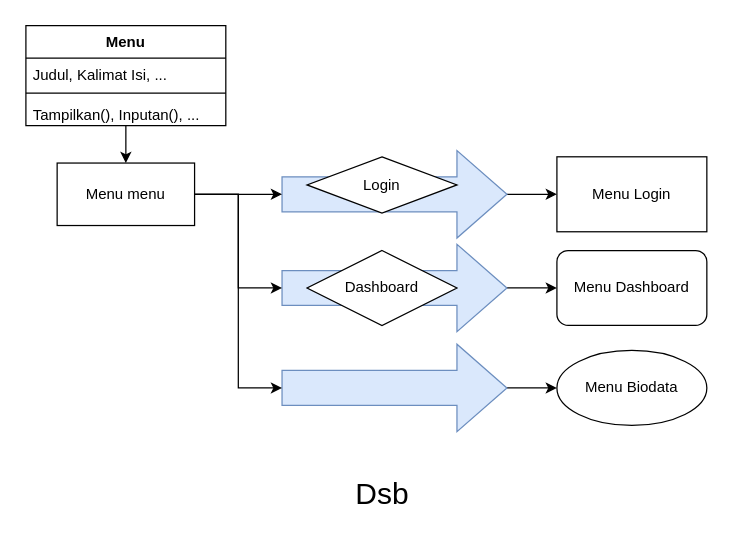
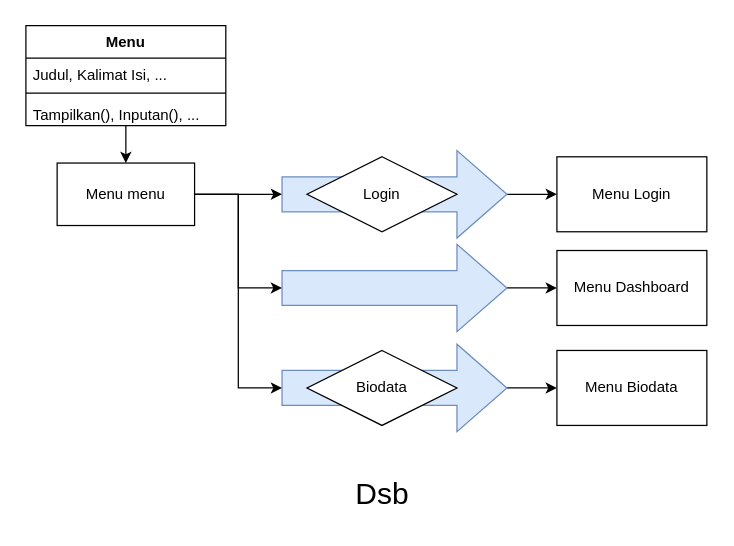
  <mxCell id="0" />
  <mxCell id="1" parent="0" />
  <mxCell id="2" value="" style="edgeStyle=orthogonalEdgeStyle;rounded=0;orthogonalLoop=1;jettySize=auto;html=1;" edge="1" parent="1" source="3" target="20"><mxGeometry relative="1" as="geometry" /></mxCell>
  <mxCell id="3" value="" style="html=1;shadow=0;dashed=0;align=center;verticalAlign=middle;shape=mxgraph.arrows2.arrow;dy=0.6;dx=40;notch=0;fillColor=#dae8fc;strokeColor=#6c8ebf;" vertex="1" parent="1"><mxGeometry x="225" y="120" width="180" height="70" as="geometry" /></mxCell>
  <mxCell id="4" value="" style="edgeStyle=orthogonalEdgeStyle;rounded=0;orthogonalLoop=1;jettySize=auto;html=1;" edge="1" parent="1" source="5" target="21"><mxGeometry relative="1" as="geometry" /></mxCell>
  <mxCell id="5" value="" style="html=1;shadow=0;dashed=0;align=center;verticalAlign=middle;shape=mxgraph.arrows2.arrow;dy=0.6;dx=40;notch=0;fillColor=#dae8fc;strokeColor=#6c8ebf;" vertex="1" parent="1"><mxGeometry x="225" y="195" width="180" height="70" as="geometry" /></mxCell>
  <mxCell id="6" value="" style="edgeStyle=orthogonalEdgeStyle;rounded=0;orthogonalLoop=1;jettySize=auto;html=1;" edge="1" parent="1" source="7" target="22"><mxGeometry relative="1" as="geometry" /></mxCell>
  <mxCell id="7" value="" style="html=1;shadow=0;dashed=0;align=center;verticalAlign=middle;shape=mxgraph.arrows2.arrow;dy=0.6;dx=40;notch=0;fillColor=#dae8fc;strokeColor=#6c8ebf;" vertex="1" parent="1"><mxGeometry x="225" y="275" width="180" height="70" as="geometry" /></mxCell>
  <mxCell id="8" value="Menu menu " style="html=1;whiteSpace=wrap;" vertex="1" parent="1"><mxGeometry x="45" y="130" width="110" height="50" as="geometry" /></mxCell>
- <mxCell id="9" value="Login" style="shape=rhombus;perimeter=rhombusPerimeter;whiteSpace=wrap;html=1;align=center;" vertex="1" parent="1"><mxGeometry x="245" y="125" width="120" height="45" as="geometry" /></mxCell>
+ <mxCell id="9" value="Login" style="shape=rhombus;perimeter=rhombusPerimeter;whiteSpace=wrap;html=1;align=center;" vertex="1" parent="1"><mxGeometry x="245" y="125" width="120" height="60" as="geometry" /></mxCell>
  <mxCell id="10" style="edgeStyle=orthogonalEdgeStyle;rounded=0;orthogonalLoop=1;jettySize=auto;html=1;exitX=0.5;exitY=1;exitDx=0;exitDy=0;entryX=0.5;entryY=0;entryDx=0;entryDy=0;" edge="1" parent="1" source="11" target="8"><mxGeometry relative="1" as="geometry" /></mxCell>
  <mxCell id="11" value="Menu" style="swimlane;fontStyle=1;align=center;verticalAlign=top;childLayout=stackLayout;horizontal=1;startSize=26;horizontalStack=0;resizeParent=1;resizeParentMax=0;resizeLast=0;collapsible=1;marginBottom=0;whiteSpace=wrap;html=1;" vertex="1" parent="1"><mxGeometry x="20" y="20" width="160" height="80" as="geometry" /></mxCell>
  <mxCell id="12" value="Judul, Kalimat Isi, ..." style="text;strokeColor=none;fillColor=none;align=left;verticalAlign=top;spacingLeft=4;spacingRight=4;overflow=hidden;rotatable=0;points=[[0,0.5],[1,0.5]];portConstraint=eastwest;whiteSpace=wrap;html=1;" vertex="1" parent="11"><mxGeometry y="26" width="160" height="24" as="geometry" /></mxCell>
  <mxCell id="13" value="" style="line;strokeWidth=1;fillColor=none;align=left;verticalAlign=middle;spacingTop=-1;spacingLeft=3;spacingRight=3;rotatable=0;labelPosition=right;points=[];portConstraint=eastwest;strokeColor=inherit;" vertex="1" parent="11"><mxGeometry y="50" width="160" height="8" as="geometry" /></mxCell>
  <mxCell id="14" value="Tampilkan(), Inputan(), ..." style="text;strokeColor=none;fillColor=none;align=left;verticalAlign=top;spacingLeft=4;spacingRight=4;overflow=hidden;rotatable=0;points=[[0,0.5],[1,0.5]];portConstraint=eastwest;whiteSpace=wrap;html=1;" vertex="1" parent="11"><mxGeometry y="58" width="160" height="22" as="geometry" /></mxCell>
- <mxCell id="15" value="Dashboard" style="shape=rhombus;perimeter=rhombusPerimeter;whiteSpace=wrap;html=1;align=center;" vertex="1" parent="1"><mxGeometry x="245" y="200" width="120" height="60" as="geometry" /></mxCell>
+ <mxCell id="16" value="Biodata" style="shape=rhombus;perimeter=rhombusPerimeter;whiteSpace=wrap;html=1;align=center;" vertex="1" parent="1"><mxGeometry x="245" y="280" width="120" height="60" as="geometry" /></mxCell>
  <mxCell id="17" style="edgeStyle=orthogonalEdgeStyle;rounded=0;orthogonalLoop=1;jettySize=auto;html=1;exitX=1;exitY=0.5;exitDx=0;exitDy=0;entryX=0;entryY=0.5;entryDx=0;entryDy=0;entryPerimeter=0;" edge="1" parent="1" source="8" target="3"><mxGeometry relative="1" as="geometry"><Array as="points"><mxPoint x="175" y="155" /><mxPoint x="175" y="155" /></Array></mxGeometry></mxCell>
  <mxCell id="18" style="edgeStyle=orthogonalEdgeStyle;rounded=0;orthogonalLoop=1;jettySize=auto;html=1;exitX=1;exitY=0.5;exitDx=0;exitDy=0;entryX=0;entryY=0.5;entryDx=0;entryDy=0;entryPerimeter=0;" edge="1" parent="1" source="8" target="5"><mxGeometry relative="1" as="geometry"><Array as="points"><mxPoint x="190" y="155" /><mxPoint x="190" y="230" /></Array></mxGeometry></mxCell>
  <mxCell id="19" style="edgeStyle=orthogonalEdgeStyle;rounded=0;orthogonalLoop=1;jettySize=auto;html=1;exitX=1;exitY=0.5;exitDx=0;exitDy=0;entryX=0;entryY=0.5;entryDx=0;entryDy=0;entryPerimeter=0;" edge="1" parent="1" source="8" target="7"><mxGeometry relative="1" as="geometry" /></mxCell>
  <mxCell id="20" value="Menu Login" style="whiteSpace=wrap;html=1;shadow=0;dashed=0;" vertex="1" parent="1"><mxGeometry x="445" y="125" width="120" height="60" as="geometry" /></mxCell>
- <mxCell id="21" value="Menu Dashboard" style="whiteSpace=wrap;html=1;shadow=0;dashed=0;rounded=1;" vertex="1" parent="1"><mxGeometry x="445" y="200" width="120" height="60" as="geometry" /></mxCell>
- <mxCell id="22" value="Menu Biodata" style="ellipse;whiteSpace=wrap;html=1;shadow=0;dashed=0;" vertex="1" parent="1"><mxGeometry x="445" y="280" width="120" height="60" as="geometry" /></mxCell>
+ <mxCell id="21" value="Menu Dashboard" style="whiteSpace=wrap;html=1;shadow=0;dashed=0;" vertex="1" parent="1"><mxGeometry x="445" y="200" width="120" height="60" as="geometry" /></mxCell>
+ <mxCell id="22" value="Menu Biodata" style="whiteSpace=wrap;html=1;shadow=0;dashed=0;" vertex="1" parent="1"><mxGeometry x="445" y="280" width="120" height="60" as="geometry" /></mxCell>
  <mxCell id="23" value="Dsb" style="text;html=1;align=center;verticalAlign=middle;resizable=0;points=[];autosize=1;strokeColor=none;fillColor=none;fontSize=24;" vertex="1" parent="1"><mxGeometry x="270" y="375" width="70" height="40" as="geometry" /></mxCell>
